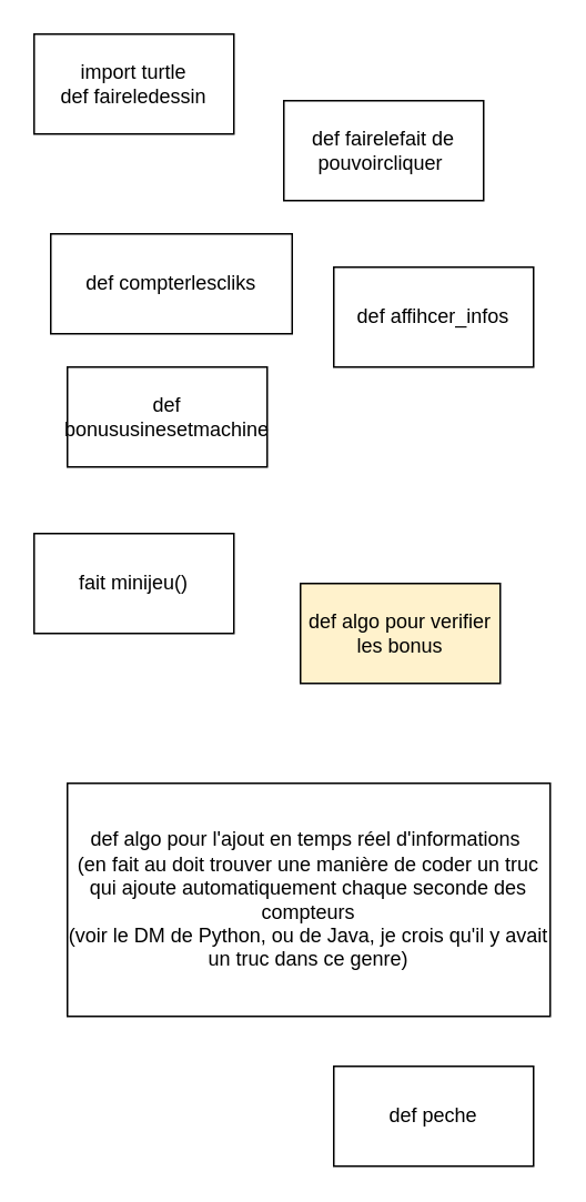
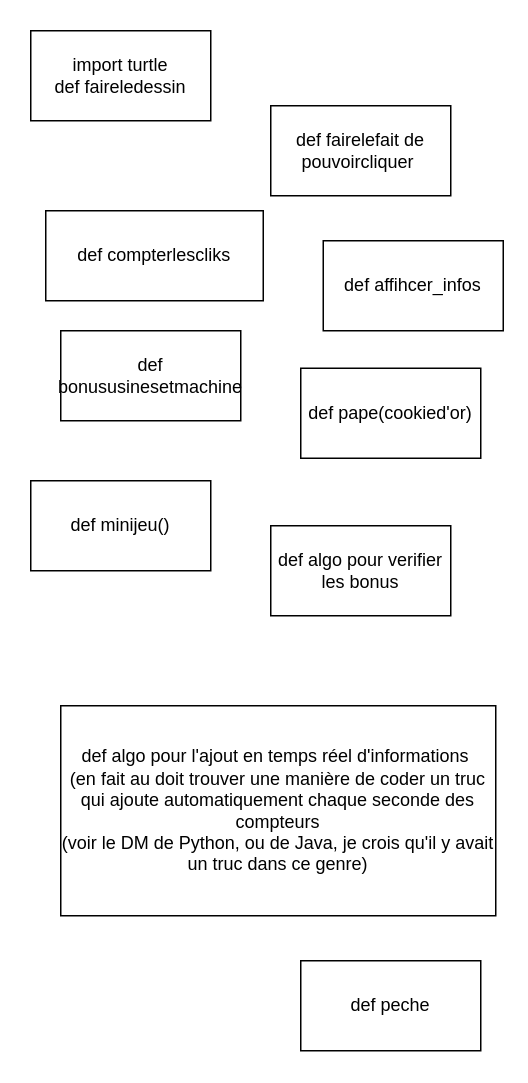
  <mxCell id="0" />
  <mxCell id="1" parent="0" />
  <mxCell id="2" value="import turtle&lt;br&gt;def faireledessin" style="rounded=0;whiteSpace=wrap;html=1;" vertex="1" parent="1"><mxGeometry x="20" y="20" width="120" height="60" as="geometry" /></mxCell>
- <mxCell id="3" value="def fairelefait de pouvoircliquer&amp;nbsp;" style="rounded=0;whiteSpace=wrap;html=1;" vertex="1" parent="1"><mxGeometry x="170" y="60" width="120" height="60" as="geometry" /></mxCell>
+ <mxCell id="3" value="def fairelefait de pouvoircliquer&amp;nbsp;" style="rounded=0;whiteSpace=wrap;html=1;" vertex="1" parent="1"><mxGeometry x="180" y="70" width="120" height="60" as="geometry" /></mxCell>
  <mxCell id="4" value="def compterlescliks" style="rounded=0;whiteSpace=wrap;html=1;" vertex="1" parent="1"><mxGeometry x="30" y="140" width="145" height="60" as="geometry" /></mxCell>
- <mxCell id="5" value="def affihcer_infos" style="rounded=0;whiteSpace=wrap;html=1;" vertex="1" parent="1"><mxGeometry x="200" y="160" width="120" height="60" as="geometry" /></mxCell>
+ <mxCell id="5" value="def affihcer_infos" style="rounded=0;whiteSpace=wrap;html=1;" vertex="1" parent="1"><mxGeometry x="215" y="160" width="120" height="60" as="geometry" /></mxCell>
  <mxCell id="6" value="def bonususinesetmachine" style="rounded=0;whiteSpace=wrap;html=1;" vertex="1" parent="1"><mxGeometry x="40" y="220" width="120" height="60" as="geometry" /></mxCell>
- <mxCell id="8" value="fait minijeu()" style="rounded=0;whiteSpace=wrap;html=1;" vertex="1" parent="1"><mxGeometry x="20" y="320" width="120" height="60" as="geometry" /></mxCell>
- <mxCell id="9" value="def algo pour verifier les bonus" style="rounded=0;whiteSpace=wrap;html=1;fillColor=#fff2cc;" vertex="1" parent="1"><mxGeometry x="180" y="350" width="120" height="60" as="geometry" /></mxCell>
+ <mxCell id="7" value="def pape(cookied'or)" style="rounded=0;whiteSpace=wrap;html=1;" vertex="1" parent="1"><mxGeometry x="200" y="245" width="120" height="60" as="geometry" /></mxCell>
+ <mxCell id="8" value="def minijeu()" style="rounded=0;whiteSpace=wrap;html=1;" vertex="1" parent="1"><mxGeometry x="20" y="320" width="120" height="60" as="geometry" /></mxCell>
+ <mxCell id="9" value="def algo pour verifier les bonus" style="rounded=0;whiteSpace=wrap;html=1;" vertex="1" parent="1"><mxGeometry x="180" y="350" width="120" height="60" as="geometry" /></mxCell>
  <mxCell id="10" value="def algo pour l'ajout en temps réel d'informations&amp;nbsp;&lt;br&gt;(en fait au doit trouver une manière de coder un truc qui ajoute automatiquement chaque seconde des compteurs&lt;br&gt;(voir le DM de Python, ou de Java, je crois qu'il y avait un truc dans ce genre)" style="rounded=0;whiteSpace=wrap;html=1;" vertex="1" parent="1"><mxGeometry x="40" y="470" width="290" height="140" as="geometry" /></mxCell>
  <mxCell id="11" value="def peche" style="rounded=0;whiteSpace=wrap;html=1;" vertex="1" parent="1"><mxGeometry x="200" y="640" width="120" height="60" as="geometry" /></mxCell>
